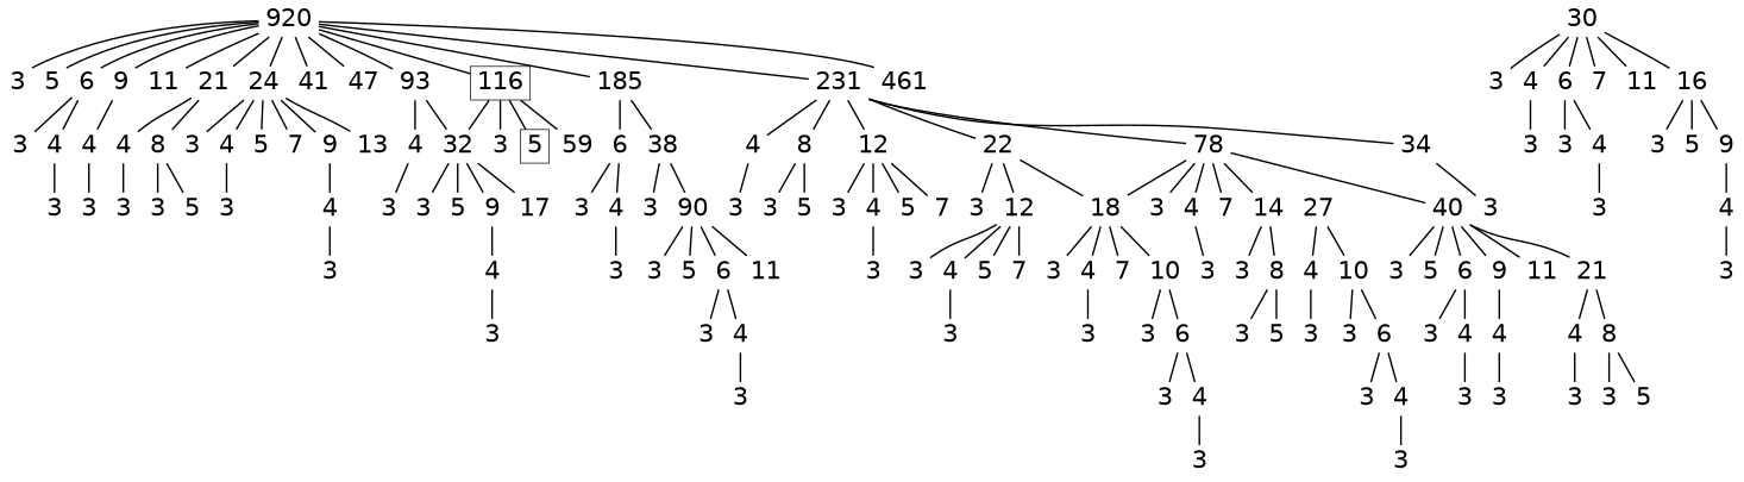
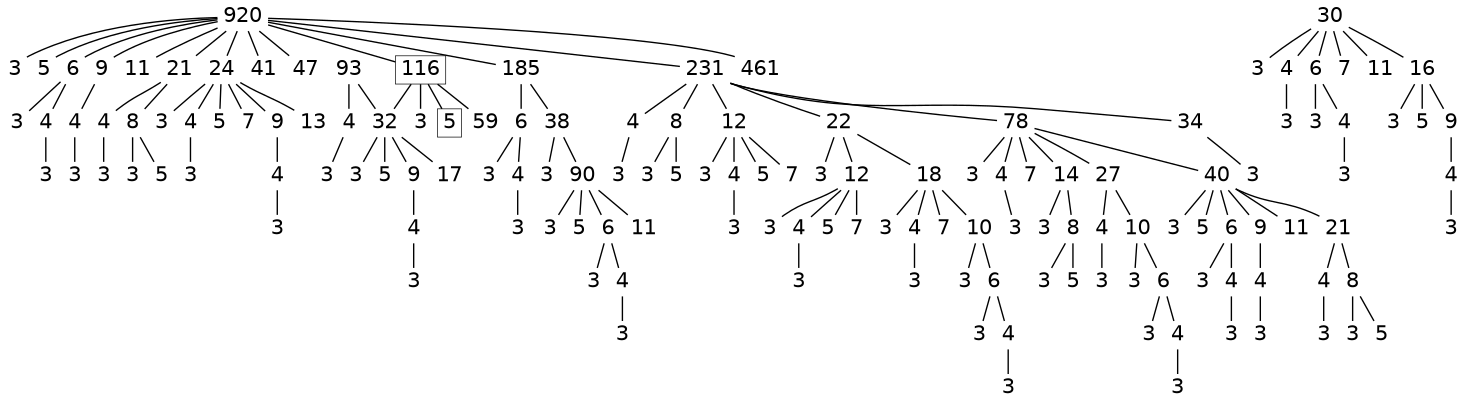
  digraph {
    nodesep=0.1
    node [fontname=Helvetica fontsize=30 shape=plaintext]
    edge [dir=none style=bold]
    n1 [height=0.25 label=920 width=0.25]
    n2 [height=0.25 label=3 width=0.25]
    n3 [height=0.25 label=5 width=0.25]
    n4 [height=0.25 label=6 width=0.25]
    n5 [height=0.25 label=9 width=0.25]
    n6 [height=0.25 label=11 width=0.25]
    n7 [height=0.25 label=21 width=0.25]
    n8 [height=0.25 label=24 width=0.25]
    n9 [height=0.25 label=41 width=0.25]
    n10 [height=0.25 label=47 width=0.25]
    n11 [height=0.25 label=93 width=0.25]
    n12 [height=0.25 label=116 shape=box width=0.25]
    n13 [height=0.25 label=185 width=0.25]
    n14 [height=0.25 label=231 width=0.25]
    n15 [height=0.25 label=461 width=0.25]
    n16 [height=0.25 label=3 width=0.25]
    n17 [height=0.25 label=4 width=0.25]
    n18 [height=0.25 label=4 width=0.25]
    n19 [height=0.25 label=4 width=0.25]
    n20 [height=0.25 label=8 width=0.25]
    n21 [height=0.25 label=3 width=0.25]
    n22 [height=0.25 label=4 width=0.25]
    n23 [height=0.25 label=5 width=0.25]
    n24 [height=0.25 label=7 width=0.25]
    n25 [height=0.25 label=9 width=0.25]
    n26 [height=0.25 label=13 width=0.25]
    n27 [height=0.25 label=4 width=0.25]
    n28 [height=0.25 label=32 width=0.25]
    n29 [height=0.25 label=3 width=0.25]
    n30 [height=0.25 label=5 shape=box width=0.25]
    n31 [height=0.25 label=59 width=0.25]
    n32 [height=0.25 label=6 width=0.25]
    n33 [height=0.25 label=38 width=0.25]
    n34 [height=0.25 label=4 width=0.25]
    n35 [height=0.25 label=8 width=0.25]
    n36 [height=0.25 label=12 width=0.25]
    n37 [height=0.25 label=22 width=0.25]
    n38 [height=0.25 label=34 width=0.25]
    n39 [height=0.25 label=78 width=0.25]
    n40 [height=0.25 label=3 width=0.25]
    n41 [height=0.25 label=3 width=0.25]
    n42 [height=0.25 label=3 width=0.25]
    n43 [height=0.25 label=3 width=0.25]
    n44 [height=0.25 label=5 width=0.25]
    n45 [height=0.25 label=3 width=0.25]
    n46 [height=0.25 label=4 width=0.25]
    n47 [height=0.25 label=3 width=0.25]
    n48 [height=0.25 label=3 width=0.25]
    n49 [height=0.25 label=3 width=0.25]
    n50 [height=0.25 label=5 width=0.25]
    n51 [height=0.25 label=9 width=0.25]
    n52 [height=0.25 label=17 width=0.25]
    n53 [height=0.25 label=4 width=0.25]
    n54 [height=0.25 label=3 width=0.25]
    n55 [height=0.25 label=30 width=0.25]
    n56 [height=0.25 label=3 width=0.25]
    n57 [height=0.25 label=4 width=0.25]
    n58 [height=0.25 label=6 width=0.25]
    n59 [height=0.25 label=7 width=0.25]
    n60 [height=0.25 label=11 width=0.25]
    n61 [height=0.25 label=16 width=0.25]
    n62 [height=0.25 label=3 width=0.25]
    n63 [height=0.25 label=3 width=0.25]
    n64 [height=0.25 label=4 width=0.25]
    n65 [height=0.25 label=3 width=0.25]
    n66 [height=0.25 label=5 width=0.25]
    n67 [height=0.25 label=9 width=0.25]
    n68 [height=0.25 label=3 width=0.25]
    n69 [height=0.25 label=4 width=0.25]
    n70 [height=0.25 label=3 width=0.25]
    n71 [height=0.25 label=3 width=0.25]
    n72 [height=0.25 label=4 width=0.25]
    n73 [height=0.25 label=3 width=0.25]
    n74 [height=0.25 label=90 width=0.25]
    n75 [height=0.25 label=3 width=0.25]
    n76 [height=0.25 label=3 width=0.25]
    n77 [height=0.25 label=5 width=0.25]
    n78 [height=0.25 label=6 width=0.25]
    n79 [height=0.25 label=11 width=0.25]
    n80 [height=0.25 label=3 width=0.25]
    n81 [height=0.25 label=4 width=0.25]
    n82 [height=0.25 label=3 width=0.25]
    n83 [height=0.25 label=3 width=0.25]
    n84 [height=0.25 label=3 width=0.25]
    n85 [height=0.25 label=5 width=0.25]
    n86 [height=0.25 label=3 width=0.25]
    n87 [height=0.25 label=4 width=0.25]
    n88 [height=0.25 label=5 width=0.25]
    n89 [height=0.25 label=7 width=0.25]
    n90 [height=0.25 label=3 width=0.25]
    n91 [height=0.25 label=12 width=0.25]
    n92 [height=0.25 label=18 width=0.25]
    n93 [height=0.25 label=3 width=0.25]
    n94 [height=0.25 label=3 width=0.25]
    n95 [height=0.25 label=4 width=0.25]
    n96 [height=0.25 label=7 width=0.25]
    n97 [height=0.25 label=14 width=0.25]
    n98 [height=0.25 label=27 width=0.25]
    n99 [height=0.25 label=40 width=0.25]
    n100 [height=0.25 label=3 width=0.25]
    n101 [height=0.25 label=3 width=0.25]
    n102 [height=0.25 label=4 width=0.25]
    n103 [height=0.25 label=5 width=0.25]
    n104 [height=0.25 label=7 width=0.25]
    n105 [height=0.25 label=3 width=0.25]
    n106 [height=0.25 label=3 width=0.25]
    n107 [height=0.25 label=4 width=0.25]
    n108 [height=0.25 label=7 width=0.25]
    n109 [height=0.25 label=10 width=0.25]
    n110 [height=0.25 label=3 width=0.25]
    n111 [height=0.25 label=3 width=0.25]
    n112 [height=0.25 label=6 width=0.25]
    n113 [height=0.25 label=3 width=0.25]
    n114 [height=0.25 label=4 width=0.25]
    n115 [height=0.25 label=3 width=0.25]
    n116 [height=0.25 label=3 width=0.25]
    n117 [height=0.25 label=3 width=0.25]
    n118 [height=0.25 label=8 width=0.25]
    n119 [height=0.25 label=4 width=0.25]
    n120 [height=0.25 label=10 width=0.25]
    n121 [height=0.25 label=3 width=0.25]
    n122 [height=0.25 label=5 width=0.25]
    n123 [height=0.25 label=6 width=0.25]
    n124 [height=0.25 label=9 width=0.25]
    n125 [height=0.25 label=11 width=0.25]
    n126 [height=0.25 label=21 width=0.25]
    n127 [height=0.25 label=3 width=0.25]
    n128 [height=0.25 label=5 width=0.25]
    n129 [height=0.25 label=3 width=0.25]
    n130 [height=0.25 label=3 width=0.25]
    n131 [height=0.25 label=6 width=0.25]
    n132 [height=0.25 label=3 width=0.25]
    n133 [height=0.25 label=4 width=0.25]
    n134 [height=0.25 label=3 width=0.25]
    n135 [height=0.25 label=3 width=0.25]
    n136 [height=0.25 label=4 width=0.25]
    n137 [height=0.25 label=4 width=0.25]
    n138 [height=0.25 label=4 width=0.25]
    n139 [height=0.25 label=8 width=0.25]
    n140 [height=0.25 label=3 width=0.25]
    n141 [height=0.25 label=3 width=0.25]
    n142 [height=0.25 label=3 width=0.25]
    n143 [height=0.25 label=3 width=0.25]
    n144 [height=0.25 label=5 width=0.25]
    n1 -> n2
    n1 -> n3
    n1 -> n4
    n1 -> n5
    n1 -> n6
    n1 -> n7
    n1 -> n8
    n1 -> n9
    n1 -> n10
-   n1 -> n11
    n1 -> n12
    n1 -> n13
    n1 -> n14
    n1 -> n15
    n4 -> n16
    n4 -> n17
    n5 -> n18
    n7 -> n19
    n7 -> n20
    n8 -> n21
    n8 -> n22
    n8 -> n23
    n8 -> n24
    n8 -> n25
    n8 -> n26
    n11 -> n27
    n11 -> n28
    n12 -> n28
    n12 -> n29
    n12 -> n30
    n12 -> n31
    n13 -> n32
    n13 -> n33
    n14 -> n34
    n14 -> n35
    n14 -> n36
    n14 -> n37
    n14 -> n38
    n14 -> n39
    n17 -> n40
    n18 -> n41
    n19 -> n42
    n20 -> n43
    n20 -> n44
    n22 -> n45
    n25 -> n46
    n27 -> n48
    n28 -> n49
    n28 -> n50
    n28 -> n51
    n28 -> n52
    n32 -> n71
    n32 -> n72
    n33 -> n73
    n33 -> n74
    n34 -> n83
    n35 -> n84
    n35 -> n85
    n36 -> n86
    n36 -> n87
    n36 -> n88
    n36 -> n89
    n37 -> n90
    n37 -> n91
    n37 -> n92
    n38 -> n93
    n39 -> n94
    n39 -> n95
    n39 -> n96
    n39 -> n97
-   n39 -> n92
+   n39 -> n98
    n39 -> n99
    n46 -> n47
    n51 -> n53
    n53 -> n54
    n55 -> n56
    n55 -> n57
    n55 -> n58
    n55 -> n59
    n55 -> n60
    n55 -> n61
    n57 -> n62
    n58 -> n63
    n58 -> n64
    n61 -> n65
    n61 -> n66
    n61 -> n67
    n64 -> n68
    n67 -> n69
    n69 -> n70
    n72 -> n75
    n74 -> n76
    n74 -> n77
    n74 -> n78
    n74 -> n79
    n78 -> n80
    n78 -> n81
    n81 -> n82
    n87 -> n100
    n91 -> n101
    n91 -> n102
    n91 -> n103
    n91 -> n104
    n92 -> n106
    n92 -> n107
    n92 -> n108
    n92 -> n109
    n95 -> n116
    n97 -> n117
    n97 -> n118
    n98 -> n119
    n98 -> n120
    n99 -> n121
    n99 -> n122
    n99 -> n123
    n99 -> n124
    n99 -> n125
    n99 -> n126
    n102 -> n105
    n107 -> n110
    n109 -> n111
    n109 -> n112
    n112 -> n113
    n112 -> n114
    n114 -> n115
    n118 -> n127
    n118 -> n128
    n119 -> n129
    n120 -> n130
    n120 -> n131
    n123 -> n135
    n123 -> n136
    n124 -> n137
    n126 -> n138
    n126 -> n139
    n131 -> n132
    n131 -> n133
    n133 -> n134
    n136 -> n140
    n137 -> n141
    n138 -> n142
    n139 -> n143
    n139 -> n144
  }
